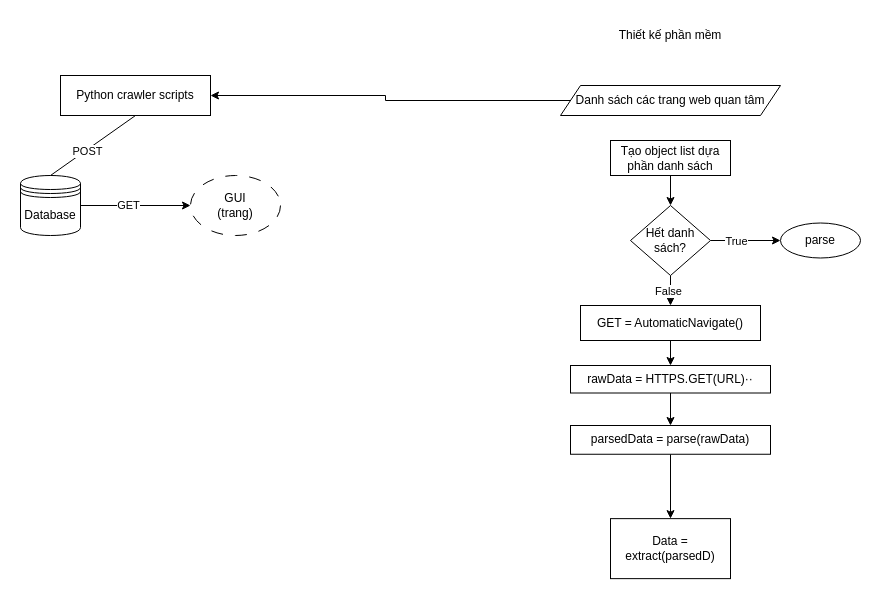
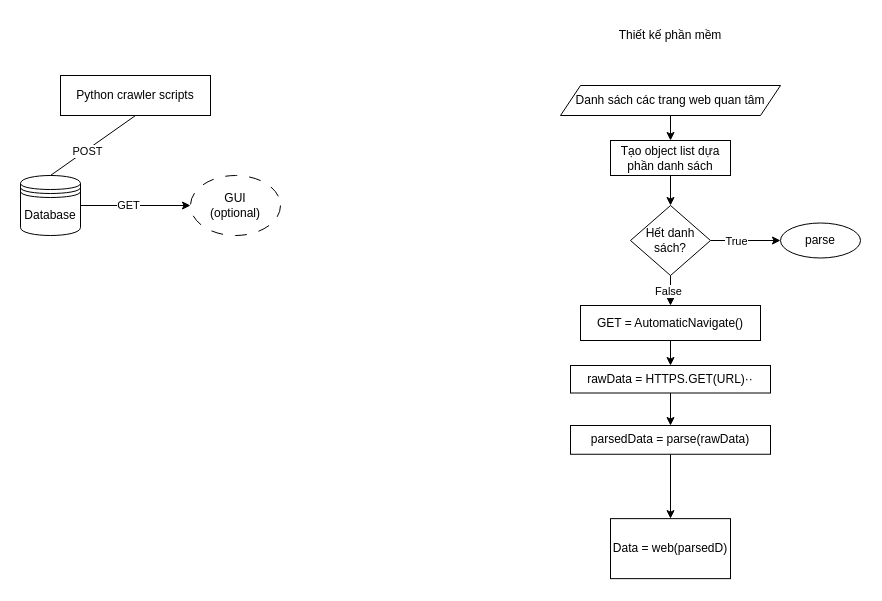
  <mxCell id="0" />
  <mxCell id="1" parent="0" />
  <mxCell id="2" style="edgeStyle=orthogonalEdgeStyle;rounded=0;orthogonalLoop=1;jettySize=auto;html=1;entryX=0;entryY=0.5;entryDx=0;entryDy=0;dashed=0;dashPattern=8 8;" edge="1" parent="1" source="4" target="6"><mxGeometry relative="1" as="geometry" /></mxCell>
  <mxCell id="3" value="GET" style="edgeLabel;html=1;align=center;verticalAlign=middle;resizable=0;points=[];" connectable="0" vertex="1" parent="2"><mxGeometry x="-0.138" y="1" relative="1" as="geometry"><mxPoint as="offset" /></mxGeometry></mxCell>
  <mxCell id="4" value="Database" style="shape=datastore;whiteSpace=wrap;html=1;" vertex="1" parent="1"><mxGeometry x="20" y="175" width="60" height="60" as="geometry" /></mxCell>
  <mxCell id="5" value="Python crawler scripts" style="rounded=0;whiteSpace=wrap;html=1;" vertex="1" parent="1"><mxGeometry x="60" y="75" width="150" height="40" as="geometry" /></mxCell>
- <mxCell id="6" value="GUI&lt;br&gt;(trang)" style="ellipse;whiteSpace=wrap;html=1;dashed=1;dashPattern=12 12;" vertex="1" parent="1"><mxGeometry x="190" y="175" width="90" height="60" as="geometry" /></mxCell>
+ <mxCell id="6" value="GUI&lt;br&gt;(optional)" style="ellipse;whiteSpace=wrap;html=1;dashed=1;dashPattern=12 12;" vertex="1" parent="1"><mxGeometry x="190" y="175" width="90" height="60" as="geometry" /></mxCell>
  <mxCell id="7" value="" style="endArrow=none;html=1;rounded=0;entryX=0.5;entryY=0;entryDx=0;entryDy=0;exitX=0.5;exitY=1;exitDx=0;exitDy=0;" edge="1" parent="1" source="5" target="4"><mxGeometry width="50" height="50" relative="1" as="geometry"><mxPoint x="250" y="175" as="sourcePoint" /><mxPoint x="300" y="125" as="targetPoint" /></mxGeometry></mxCell>
  <mxCell id="8" value="POST" style="edgeLabel;html=1;align=center;verticalAlign=middle;resizable=0;points=[];" connectable="0" vertex="1" parent="7"><mxGeometry x="0.162" y="1" relative="1" as="geometry"><mxPoint as="offset" /></mxGeometry></mxCell>
  <mxCell id="9" value="Thiết kế phần mềm" style="text;html=1;strokeColor=none;fillColor=none;align=center;verticalAlign=middle;whiteSpace=wrap;rounded=0;" vertex="1" parent="1"><mxGeometry x="610" y="20" width="120" height="30" as="geometry" /></mxCell>
- <mxCell id="10" value="" style="edgeStyle=orthogonalEdgeStyle;rounded=0;orthogonalLoop=1;jettySize=auto;html=1;" edge="1" parent="1" source="11" target="5"><mxGeometry relative="1" as="geometry" /></mxCell>
+ <mxCell id="10" value="" style="edgeStyle=orthogonalEdgeStyle;rounded=0;orthogonalLoop=1;jettySize=auto;html=1;" edge="1" parent="1" source="11" target="13"><mxGeometry relative="1" as="geometry" /></mxCell>
  <mxCell id="11" value="Danh sách các trang web quan tâm" style="shape=parallelogram;perimeter=parallelogramPerimeter;whiteSpace=wrap;html=1;fixedSize=1;" vertex="1" parent="1"><mxGeometry x="560" y="85" width="220" height="30" as="geometry" /></mxCell>
  <mxCell id="12" value="" style="edgeStyle=orthogonalEdgeStyle;rounded=0;orthogonalLoop=1;jettySize=auto;html=1;" edge="1" parent="1" source="13" target="18"><mxGeometry relative="1" as="geometry" /></mxCell>
  <mxCell id="13" value="Tạo object list dựa phần danh sách" style="whiteSpace=wrap;html=1;" vertex="1" parent="1"><mxGeometry x="610" y="140" width="120" height="35" as="geometry" /></mxCell>
  <mxCell id="14" value="" style="edgeStyle=orthogonalEdgeStyle;rounded=0;orthogonalLoop=1;jettySize=auto;html=1;" edge="1" parent="1" source="18" target="20"><mxGeometry relative="1" as="geometry" /></mxCell>
  <mxCell id="15" value="False" style="edgeLabel;html=1;align=center;verticalAlign=middle;resizable=0;points=[];" connectable="0" vertex="1" parent="14"><mxGeometry x="-0.393" y="-3" relative="1" as="geometry"><mxPoint as="offset" /></mxGeometry></mxCell>
  <mxCell id="16" value="" style="edgeStyle=orthogonalEdgeStyle;rounded=0;orthogonalLoop=1;jettySize=auto;html=1;" edge="1" parent="1" source="18" target="21"><mxGeometry relative="1" as="geometry" /></mxCell>
  <mxCell id="17" value="True" style="edgeLabel;html=1;align=center;verticalAlign=middle;resizable=0;points=[];" connectable="0" vertex="1" parent="16"><mxGeometry x="-0.279" relative="1" as="geometry"><mxPoint as="offset" /></mxGeometry></mxCell>
  <mxCell id="18" value="Hết danh sách?" style="rhombus;whiteSpace=wrap;html=1;" vertex="1" parent="1"><mxGeometry x="630" y="205" width="80" height="70" as="geometry" /></mxCell>
  <mxCell id="19" value="" style="edgeStyle=orthogonalEdgeStyle;rounded=0;orthogonalLoop=1;jettySize=auto;html=1;" edge="1" parent="1" source="20" target="23"><mxGeometry relative="1" as="geometry" /></mxCell>
  <mxCell id="20" value="GET = AutomaticNavigate()" style="whiteSpace=wrap;html=1;" vertex="1" parent="1"><mxGeometry x="580" y="305" width="180" height="35" as="geometry" /></mxCell>
  <mxCell id="21" value="parse" style="ellipse;whiteSpace=wrap;html=1;" vertex="1" parent="1"><mxGeometry x="780" y="222.5" width="80" height="35" as="geometry" /></mxCell>
  <mxCell id="22" value="" style="edgeStyle=orthogonalEdgeStyle;rounded=0;orthogonalLoop=1;jettySize=auto;html=1;" edge="1" parent="1" source="23" target="25"><mxGeometry relative="1" as="geometry" /></mxCell>
  <mxCell id="23" value="rawData = HTTPS.GET(URL)··" style="whiteSpace=wrap;html=1;" vertex="1" parent="1"><mxGeometry x="570" y="365" width="200" height="27.5" as="geometry" /></mxCell>
  <mxCell id="24" value="" style="edgeStyle=orthogonalEdgeStyle;rounded=0;orthogonalLoop=1;jettySize=auto;html=1;" edge="1" parent="1" source="25" target="26"><mxGeometry relative="1" as="geometry" /></mxCell>
  <mxCell id="25" value="parsedData = parse(rawData)" style="whiteSpace=wrap;html=1;" vertex="1" parent="1"><mxGeometry x="570" y="425" width="200" height="28.75" as="geometry" /></mxCell>
- <mxCell id="26" value="Data = extract(parsedD)" style="whiteSpace=wrap;html=1;" vertex="1" parent="1"><mxGeometry x="610" y="518.125" width="120" height="60" as="geometry" /></mxCell>
+ <mxCell id="26" value="Data = web(parsedD)" style="whiteSpace=wrap;html=1;" vertex="1" parent="1"><mxGeometry x="610" y="518.125" width="120" height="60" as="geometry" /></mxCell>
